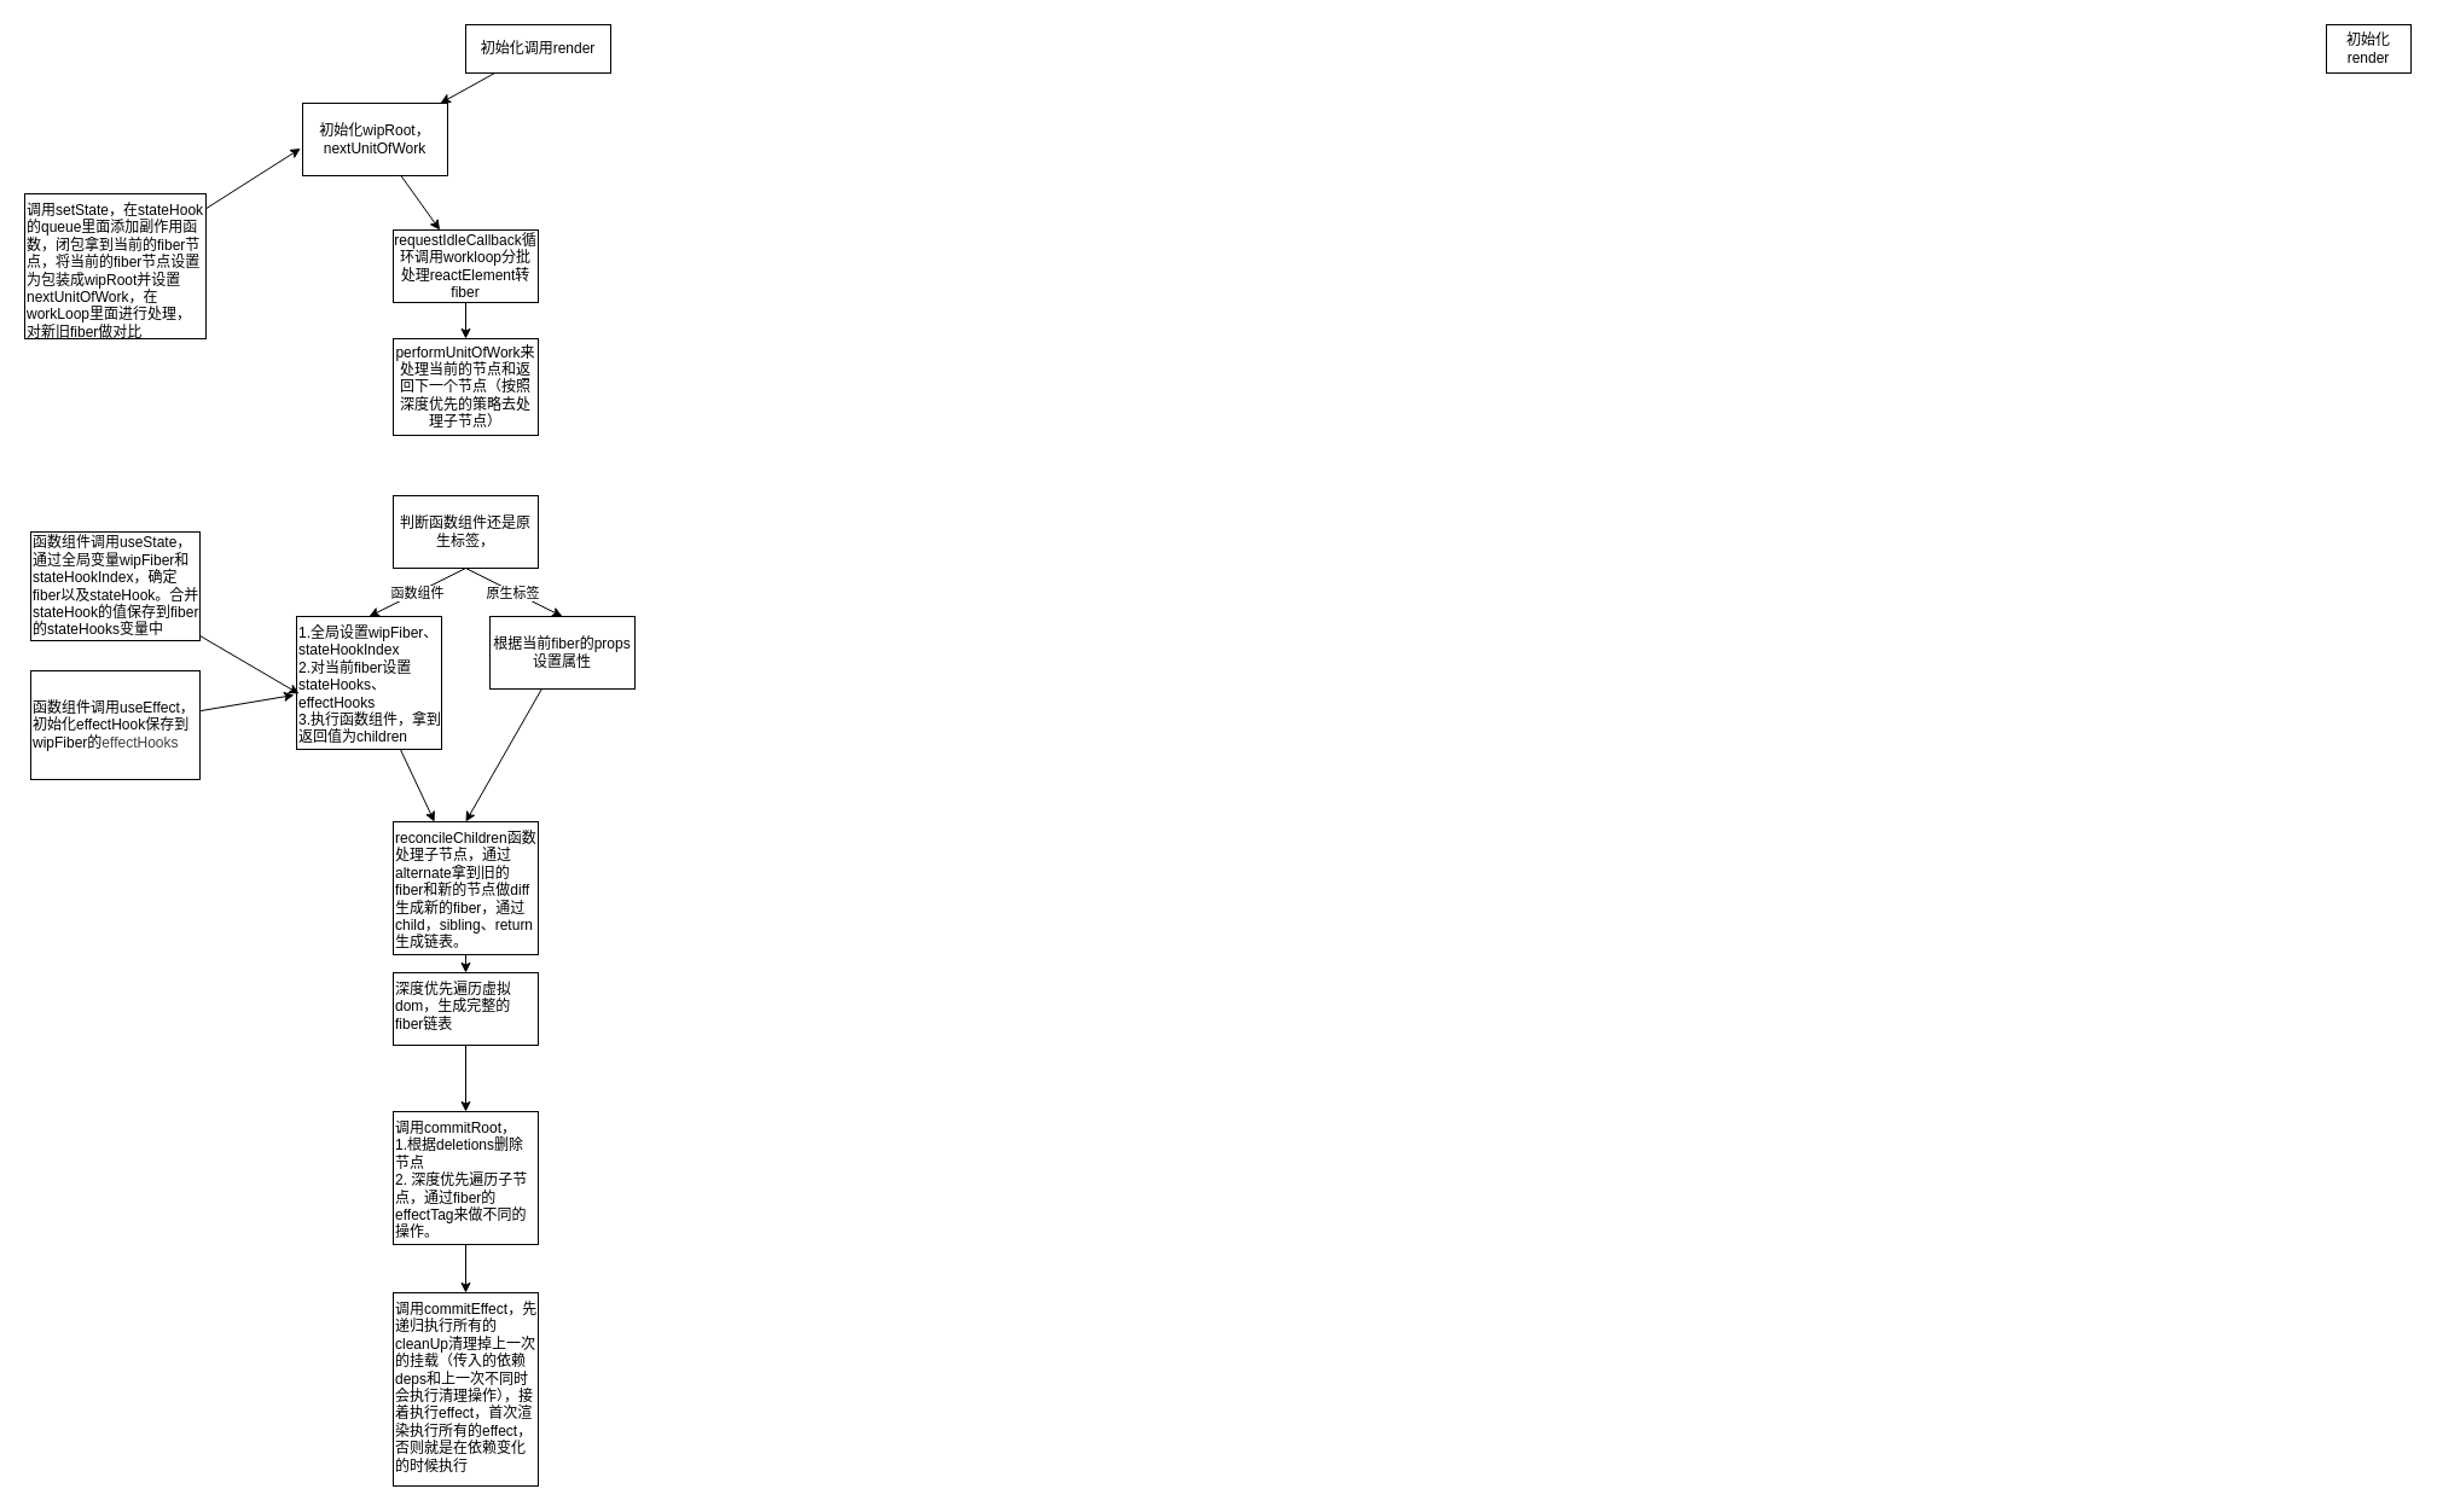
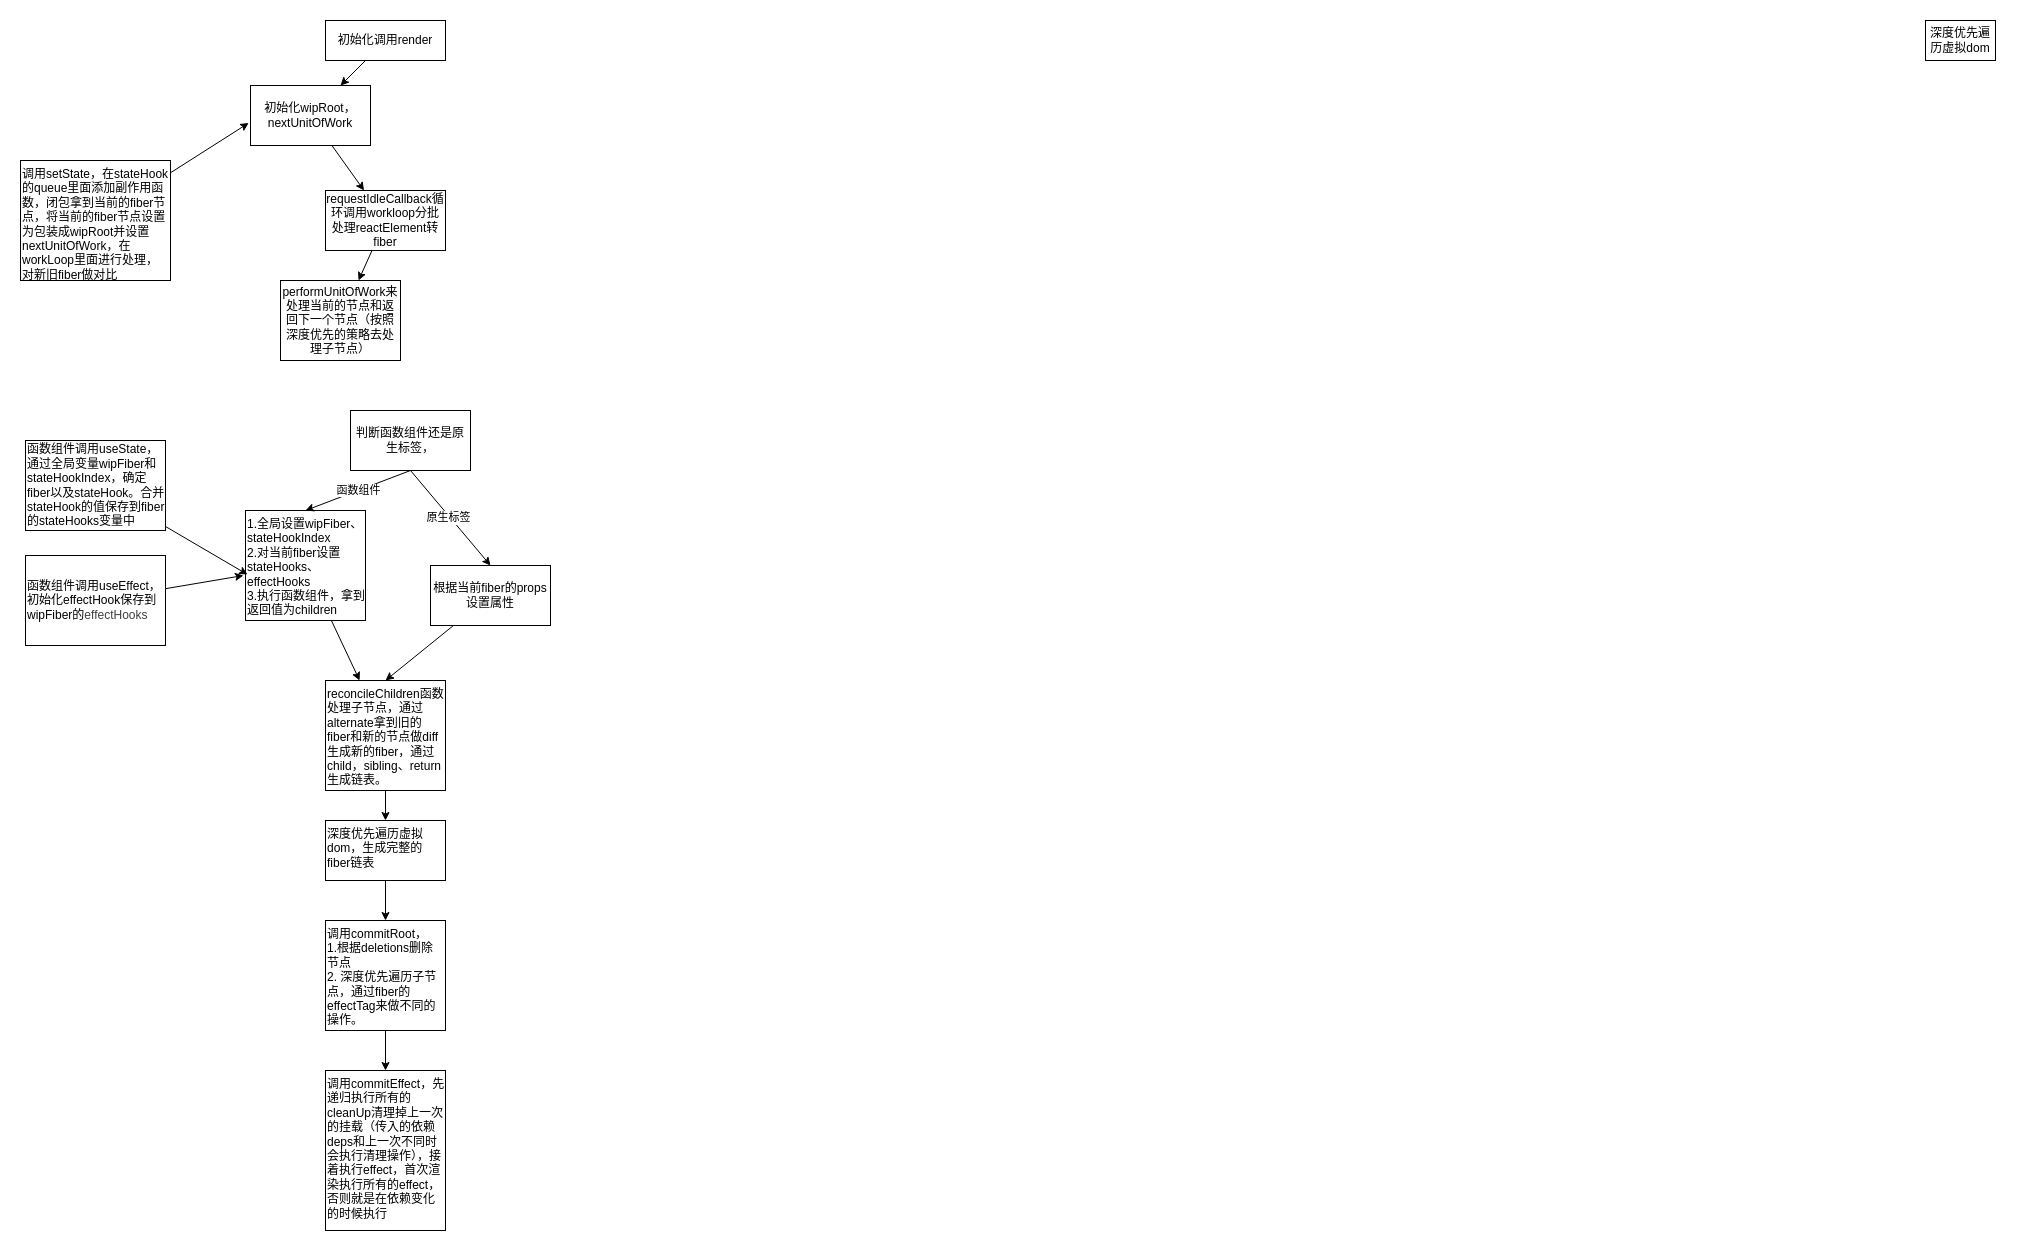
  <mxCell id="0" />
  <mxCell id="1" parent="0" />
- <mxCell id="2" value="初始化render" style="rounded=0;whiteSpace=wrap;html=1;" vertex="1" parent="1"><mxGeometry x="1925" y="20" width="70" height="40" as="geometry" /></mxCell>
+ <mxCell id="2" value="深度优先遍历虚拟dom" style="rounded=0;whiteSpace=wrap;html=1;" vertex="1" parent="1"><mxGeometry x="1925" y="20" width="70" height="40" as="geometry" /></mxCell>
  <mxCell id="3" value="" style="edgeStyle=none;html=1;" edge="1" parent="1" source="4" target="6"><mxGeometry relative="1" as="geometry" /></mxCell>
- <mxCell id="4" value="初始化调用render" style="rounded=0;whiteSpace=wrap;html=1;" vertex="1" parent="1"><mxGeometry x="385" y="20" width="120" height="40" as="geometry" /></mxCell>
+ <mxCell id="4" value="初始化调用render" style="rounded=0;whiteSpace=wrap;html=1;" vertex="1" parent="1"><mxGeometry x="325" y="20" width="120" height="40" as="geometry" /></mxCell>
  <mxCell id="5" value="" style="edgeStyle=none;html=1;" edge="1" parent="1" source="6" target="8"><mxGeometry relative="1" as="geometry" /></mxCell>
  <mxCell id="6" value="初始化wipRoot，nextUnitOfWork" style="whiteSpace=wrap;html=1;rounded=0;" vertex="1" parent="1"><mxGeometry x="250" y="85" width="120" height="60" as="geometry" /></mxCell>
  <mxCell id="7" value="" style="edgeStyle=none;html=1;" edge="1" parent="1" source="8" target="9"><mxGeometry relative="1" as="geometry" /></mxCell>
  <mxCell id="8" value="requestIdleCallback循环调用workloop分批处理reactElement转fiber" style="whiteSpace=wrap;html=1;rounded=0;" vertex="1" parent="1"><mxGeometry x="325" y="190" width="120" height="60" as="geometry" /></mxCell>
- <mxCell id="9" value="performUnitOfWork来处理当前的节点和返回下一个节点（按照深度优先的策略去处理子节点）" style="whiteSpace=wrap;html=1;rounded=0;" vertex="1" parent="1"><mxGeometry x="325" y="280" width="120" height="80" as="geometry" /></mxCell>
- <mxCell id="10" value="判断函数组件还是原生标签，" style="whiteSpace=wrap;html=1;rounded=0;" vertex="1" parent="1"><mxGeometry x="325" y="410" width="120" height="60" as="geometry" /></mxCell>
+ <mxCell id="9" value="performUnitOfWork来处理当前的节点和返回下一个节点（按照深度优先的策略去处理子节点）" style="whiteSpace=wrap;html=1;rounded=0;" vertex="1" parent="1"><mxGeometry x="280" y="280" width="120" height="80" as="geometry" /></mxCell>
+ <mxCell id="10" value="判断函数组件还是原生标签，" style="whiteSpace=wrap;html=1;rounded=0;" vertex="1" parent="1"><mxGeometry x="350" y="410" width="120" height="60" as="geometry" /></mxCell>
  <mxCell id="11" value="" style="edgeStyle=none;html=1;" edge="1" parent="1" source="12" target="21"><mxGeometry relative="1" as="geometry" /></mxCell>
  <mxCell id="12" value="1.全局设置wipFiber、stateHookIndex&lt;div&gt;2.对当前fiber设置stateHooks、effectHooks&lt;/div&gt;&lt;div&gt;3.执行函数组件，拿到返回值为children&lt;/div&gt;" style="whiteSpace=wrap;html=1;rounded=0;align=left;horizontal=1;verticalAlign=top;" vertex="1" parent="1"><mxGeometry x="245" y="510" width="120" height="110" as="geometry" /></mxCell>
  <mxCell id="13" style="edgeStyle=none;html=1;entryX=0.5;entryY=0;entryDx=0;entryDy=0;" edge="1" parent="1" source="14" target="21"><mxGeometry relative="1" as="geometry" /></mxCell>
- <mxCell id="14" value="根据当前fiber的props设置属性" style="whiteSpace=wrap;html=1;rounded=0;" vertex="1" parent="1"><mxGeometry x="405" y="510" width="120" height="60" as="geometry" /></mxCell>
+ <mxCell id="14" value="根据当前fiber的props设置属性" style="whiteSpace=wrap;html=1;rounded=0;" vertex="1" parent="1"><mxGeometry x="430" y="565" width="120" height="60" as="geometry" /></mxCell>
  <mxCell id="15" value="" style="endArrow=classic;html=1;entryX=0.5;entryY=0;entryDx=0;entryDy=0;exitX=0.5;exitY=1;exitDx=0;exitDy=0;" edge="1" parent="1" source="10" target="12"><mxGeometry relative="1" as="geometry"><mxPoint x="255" y="480" as="sourcePoint" /><mxPoint x="355" y="480" as="targetPoint" /></mxGeometry></mxCell>
  <mxCell id="16" value="函数组件" style="edgeLabel;resizable=0;html=1;;align=center;verticalAlign=middle;" connectable="0" vertex="1" parent="15"><mxGeometry relative="1" as="geometry" /></mxCell>
  <mxCell id="17" value="" style="endArrow=classic;html=1;entryX=0.5;entryY=0;entryDx=0;entryDy=0;exitX=0.5;exitY=1;exitDx=0;exitDy=0;" edge="1" parent="1" source="10" target="14"><mxGeometry relative="1" as="geometry"><mxPoint x="415" y="490" as="sourcePoint" /><mxPoint x="335" y="530" as="targetPoint" /></mxGeometry></mxCell>
  <mxCell id="18" value="Label" style="edgeLabel;resizable=0;html=1;;align=center;verticalAlign=middle;" connectable="0" vertex="1" parent="17"><mxGeometry relative="1" as="geometry" /></mxCell>
  <mxCell id="19" value="原生标签" style="edgeLabel;html=1;align=center;verticalAlign=middle;resizable=0;points=[];" vertex="1" connectable="0" parent="17"><mxGeometry x="-0.04" y="-1" relative="1" as="geometry"><mxPoint as="offset" /></mxGeometry></mxCell>
  <mxCell id="20" value="" style="edgeStyle=none;html=1;" edge="1" parent="1" source="21" target="23"><mxGeometry relative="1" as="geometry" /></mxCell>
  <mxCell id="21" value="reconcileChildren函数处理子节点，通过alternate拿到旧的fiber和新的节点做diff生成新的fiber，通过child，sibling、return生成链表。" style="whiteSpace=wrap;html=1;align=left;verticalAlign=top;rounded=0;" vertex="1" parent="1"><mxGeometry x="325" y="680" width="120" height="110" as="geometry" /></mxCell>
  <mxCell id="22" value="" style="edgeStyle=none;html=1;" edge="1" parent="1" source="23" target="30"><mxGeometry relative="1" as="geometry" /></mxCell>
- <mxCell id="23" value="深度优先遍历虚拟dom，生成完整的fiber链表" style="whiteSpace=wrap;html=1;align=left;verticalAlign=top;rounded=0;" vertex="1" parent="1"><mxGeometry x="325" y="805" width="120" height="60" as="geometry" /></mxCell>
+ <mxCell id="23" value="深度优先遍历虚拟dom，生成完整的fiber链表" style="whiteSpace=wrap;html=1;align=left;verticalAlign=top;rounded=0;" vertex="1" parent="1"><mxGeometry x="325" y="820" width="120" height="60" as="geometry" /></mxCell>
  <mxCell id="24" value="函数组件调用useState，&lt;div&gt;&lt;div&gt;通过全局变量wipFiber和stateHookIndex，确定fiber以及stateHook。合并stateHook的值保存到fiber的stateHooks变量中&lt;/div&gt;&lt;/div&gt;" style="rounded=0;whiteSpace=wrap;html=1;align=left;" vertex="1" parent="1"><mxGeometry x="25" y="440" width="140" height="90" as="geometry" /></mxCell>
  <mxCell id="25" style="edgeStyle=none;html=1;entryX=0.017;entryY=0.582;entryDx=0;entryDy=0;entryPerimeter=0;" edge="1" parent="1" source="24" target="12"><mxGeometry relative="1" as="geometry" /></mxCell>
  <mxCell id="26" value="函数组件调用useEffect，&lt;div&gt;&lt;font color=&quot;#000000&quot;&gt;初始化effectHook保存到&lt;br&gt;&lt;/font&gt;&lt;div&gt;&lt;div&gt;wipFiber的&lt;span style=&quot;color: rgb(63, 63, 63); background-color: transparent;&quot;&gt;effectHooks&lt;/span&gt;&lt;/div&gt;&lt;/div&gt;&lt;/div&gt;" style="rounded=0;whiteSpace=wrap;html=1;align=left;" vertex="1" parent="1"><mxGeometry x="25" y="555" width="140" height="90" as="geometry" /></mxCell>
  <mxCell id="27" style="edgeStyle=none;html=1;entryX=-0.017;entryY=0.591;entryDx=0;entryDy=0;entryPerimeter=0;" edge="1" parent="1" source="26" target="12"><mxGeometry relative="1" as="geometry" /></mxCell>
  <mxCell id="28" value="调用setState，在stateHook的queue里面添加副作用函数，闭包拿到当前的fiber节点，将当前的fiber节点设置为包装成wipRoot并设置nextUnitOfWork，在workLoop里面进行处理，对新旧fiber做对比&lt;div&gt;&lt;font color=&quot;#000000&quot;&gt;&lt;br&gt;&lt;/font&gt;&lt;div&gt;&lt;br&gt;&lt;/div&gt;&lt;/div&gt;" style="rounded=0;whiteSpace=wrap;html=1;align=left;verticalAlign=top;" vertex="1" parent="1"><mxGeometry x="20" y="160" width="150" height="120" as="geometry" /></mxCell>
  <mxCell id="29" value="" style="edgeStyle=none;html=1;" edge="1" parent="1" source="30" target="31"><mxGeometry relative="1" as="geometry" /></mxCell>
  <mxCell id="30" value="调用commitRoot，&lt;div&gt;1.根据deletions删除节点&lt;/div&gt;&lt;div&gt;2. 深度优先遍历子节点，通过fiber的effectTag来做不同的操作。&lt;/div&gt;" style="whiteSpace=wrap;html=1;align=left;verticalAlign=top;rounded=0;" vertex="1" parent="1"><mxGeometry x="325" y="920" width="120" height="110" as="geometry" /></mxCell>
  <mxCell id="31" value="调用commitEffect，先递归执行所有的cleanUp清理掉上一次的挂载（传入的依赖deps和上一次不同时会执行清理操作），接着执行effect，首次渲染执行所有的effect，否则就是在依赖变化的时候执行" style="whiteSpace=wrap;html=1;align=left;verticalAlign=top;rounded=0;" vertex="1" parent="1"><mxGeometry x="325" y="1070" width="120" height="160" as="geometry" /></mxCell>
  <mxCell id="32" style="edgeStyle=none;html=1;entryX=-0.015;entryY=0.625;entryDx=0;entryDy=0;entryPerimeter=0;" edge="1" parent="1" source="28" target="6"><mxGeometry relative="1" as="geometry" /></mxCell>
